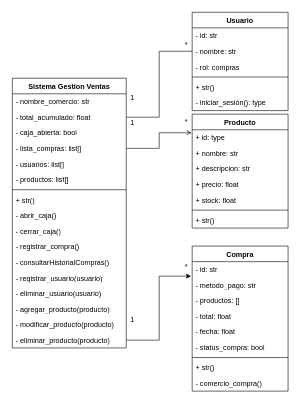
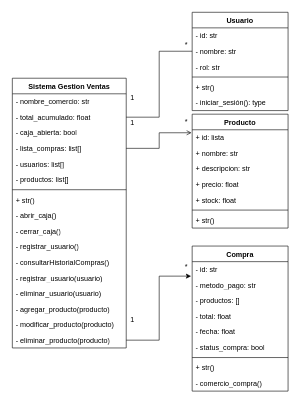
  <mxCell id="0" />
  <mxCell id="1" parent="0" />
  <mxCell id="2" value="Usuario" style="swimlane;fontStyle=1;align=center;verticalAlign=top;childLayout=stackLayout;horizontal=1;startSize=26;horizontalStack=0;resizeParent=1;resizeParentMax=0;resizeLast=0;collapsible=1;marginBottom=0;whiteSpace=wrap;html=1;" parent="1" vertex="1"><mxGeometry x="320" y="20" width="160" height="164" as="geometry" /></mxCell>
  <mxCell id="3" value="- id: str" style="text;strokeColor=none;fillColor=none;align=left;verticalAlign=top;spacingLeft=4;spacingRight=4;overflow=hidden;rotatable=0;points=[[0,0.5],[1,0.5]];portConstraint=eastwest;whiteSpace=wrap;html=1;" parent="2" vertex="1"><mxGeometry y="26" width="160" height="26" as="geometry" /></mxCell>
  <mxCell id="4" value="- nombre: str" style="text;strokeColor=none;fillColor=none;align=left;verticalAlign=top;spacingLeft=4;spacingRight=4;overflow=hidden;rotatable=0;points=[[0,0.5],[1,0.5]];portConstraint=eastwest;whiteSpace=wrap;html=1;" parent="2" vertex="1"><mxGeometry y="52" width="160" height="26" as="geometry" /></mxCell>
- <mxCell id="5" value="- rol: compras" style="text;strokeColor=none;fillColor=none;align=left;verticalAlign=top;spacingLeft=4;spacingRight=4;overflow=hidden;rotatable=0;points=[[0,0.5],[1,0.5]];portConstraint=eastwest;whiteSpace=wrap;html=1;" parent="2" vertex="1"><mxGeometry y="78" width="160" height="26" as="geometry" /></mxCell>
+ <mxCell id="5" value="- rol: str" style="text;strokeColor=none;fillColor=none;align=left;verticalAlign=top;spacingLeft=4;spacingRight=4;overflow=hidden;rotatable=0;points=[[0,0.5],[1,0.5]];portConstraint=eastwest;whiteSpace=wrap;html=1;" parent="2" vertex="1"><mxGeometry y="78" width="160" height="26" as="geometry" /></mxCell>
  <mxCell id="6" value="" style="line;strokeWidth=1;fillColor=none;align=left;verticalAlign=middle;spacingTop=-1;spacingLeft=3;spacingRight=3;rotatable=0;labelPosition=right;points=[];portConstraint=eastwest;strokeColor=inherit;" parent="2" vertex="1"><mxGeometry y="104" width="160" height="8" as="geometry" /></mxCell>
  <mxCell id="7" value="+ str()" style="text;strokeColor=none;fillColor=none;align=left;verticalAlign=top;spacingLeft=4;spacingRight=4;overflow=hidden;rotatable=0;points=[[0,0.5],[1,0.5]];portConstraint=eastwest;whiteSpace=wrap;html=1;" parent="2" vertex="1"><mxGeometry y="112" width="160" height="26" as="geometry" /></mxCell>
  <mxCell id="8" value="- iniciar_sesión(): type" style="text;strokeColor=none;fillColor=none;align=left;verticalAlign=top;spacingLeft=4;spacingRight=4;overflow=hidden;rotatable=0;points=[[0,0.5],[1,0.5]];portConstraint=eastwest;whiteSpace=wrap;html=1;" parent="2" vertex="1"><mxGeometry y="138" width="160" height="26" as="geometry" /></mxCell>
  <mxCell id="9" value="Producto" style="swimlane;fontStyle=1;align=center;verticalAlign=top;childLayout=stackLayout;horizontal=1;startSize=26;horizontalStack=0;resizeParent=1;resizeParentMax=0;resizeLast=0;collapsible=1;marginBottom=0;whiteSpace=wrap;html=1;" parent="1" vertex="1"><mxGeometry x="320" y="190" width="160" height="190" as="geometry" /></mxCell>
- <mxCell id="10" value="+ id: type" style="text;strokeColor=none;fillColor=none;align=left;verticalAlign=top;spacingLeft=4;spacingRight=4;overflow=hidden;rotatable=0;points=[[0,0.5],[1,0.5]];portConstraint=eastwest;whiteSpace=wrap;html=1;" parent="9" vertex="1"><mxGeometry y="26" width="160" height="26" as="geometry" /></mxCell>
+ <mxCell id="10" value="+ id: lista" style="text;strokeColor=none;fillColor=none;align=left;verticalAlign=top;spacingLeft=4;spacingRight=4;overflow=hidden;rotatable=0;points=[[0,0.5],[1,0.5]];portConstraint=eastwest;whiteSpace=wrap;html=1;" parent="9" vertex="1"><mxGeometry y="26" width="160" height="26" as="geometry" /></mxCell>
  <mxCell id="11" value="+ nombre: str" style="text;strokeColor=none;fillColor=none;align=left;verticalAlign=top;spacingLeft=4;spacingRight=4;overflow=hidden;rotatable=0;points=[[0,0.5],[1,0.5]];portConstraint=eastwest;whiteSpace=wrap;html=1;" parent="9" vertex="1"><mxGeometry y="52" width="160" height="26" as="geometry" /></mxCell>
  <mxCell id="12" value="+ descripcion: str" style="text;strokeColor=none;fillColor=none;align=left;verticalAlign=top;spacingLeft=4;spacingRight=4;overflow=hidden;rotatable=0;points=[[0,0.5],[1,0.5]];portConstraint=eastwest;whiteSpace=wrap;html=1;" parent="9" vertex="1"><mxGeometry y="78" width="160" height="26" as="geometry" /></mxCell>
  <mxCell id="13" value="+ precio: float" style="text;strokeColor=none;fillColor=none;align=left;verticalAlign=top;spacingLeft=4;spacingRight=4;overflow=hidden;rotatable=0;points=[[0,0.5],[1,0.5]];portConstraint=eastwest;whiteSpace=wrap;html=1;" parent="9" vertex="1"><mxGeometry y="104" width="160" height="26" as="geometry" /></mxCell>
  <mxCell id="14" value="+ stock: float" style="text;strokeColor=none;fillColor=none;align=left;verticalAlign=top;spacingLeft=4;spacingRight=4;overflow=hidden;rotatable=0;points=[[0,0.5],[1,0.5]];portConstraint=eastwest;whiteSpace=wrap;html=1;" parent="9" vertex="1"><mxGeometry y="130" width="160" height="26" as="geometry" /></mxCell>
  <mxCell id="15" value="" style="line;strokeWidth=1;fillColor=none;align=left;verticalAlign=middle;spacingTop=-1;spacingLeft=3;spacingRight=3;rotatable=0;labelPosition=right;points=[];portConstraint=eastwest;strokeColor=inherit;" parent="9" vertex="1"><mxGeometry y="156" width="160" height="8" as="geometry" /></mxCell>
  <mxCell id="16" value="+ str()" style="text;strokeColor=none;fillColor=none;align=left;verticalAlign=top;spacingLeft=4;spacingRight=4;overflow=hidden;rotatable=0;points=[[0,0.5],[1,0.5]];portConstraint=eastwest;whiteSpace=wrap;html=1;" parent="9" vertex="1"><mxGeometry y="164" width="160" height="26" as="geometry" /></mxCell>
  <mxCell id="17" value="Sistema Gestion Ventas" style="swimlane;fontStyle=1;align=center;verticalAlign=top;childLayout=stackLayout;horizontal=1;startSize=26;horizontalStack=0;resizeParent=1;resizeParentMax=0;resizeLast=0;collapsible=1;marginBottom=0;whiteSpace=wrap;html=1;" parent="1" vertex="1"><mxGeometry x="20" y="130" width="190" height="450" as="geometry" /></mxCell>
  <mxCell id="18" value="- nombre_comercio: str" style="text;strokeColor=none;fillColor=none;align=left;verticalAlign=top;spacingLeft=4;spacingRight=4;overflow=hidden;rotatable=0;points=[[0,0.5],[1,0.5]];portConstraint=eastwest;whiteSpace=wrap;html=1;" vertex="1" parent="17"><mxGeometry y="26" width="190" height="26" as="geometry" /></mxCell>
  <mxCell id="19" value="- total_acumulado: float" style="text;strokeColor=none;fillColor=none;align=left;verticalAlign=top;spacingLeft=4;spacingRight=4;overflow=hidden;rotatable=0;points=[[0,0.5],[1,0.5]];portConstraint=eastwest;whiteSpace=wrap;html=1;" parent="17" vertex="1"><mxGeometry y="52" width="190" height="26" as="geometry" /></mxCell>
  <mxCell id="20" value="- caja_abierta: bool" style="text;strokeColor=none;fillColor=none;align=left;verticalAlign=top;spacingLeft=4;spacingRight=4;overflow=hidden;rotatable=0;points=[[0,0.5],[1,0.5]];portConstraint=eastwest;whiteSpace=wrap;html=1;" parent="17" vertex="1"><mxGeometry y="78" width="190" height="26" as="geometry" /></mxCell>
  <mxCell id="21" value="- lista_compras: list[]&amp;nbsp;" style="text;strokeColor=none;fillColor=none;align=left;verticalAlign=top;spacingLeft=4;spacingRight=4;overflow=hidden;rotatable=0;points=[[0,0.5],[1,0.5]];portConstraint=eastwest;whiteSpace=wrap;html=1;" parent="17" vertex="1"><mxGeometry y="104" width="190" height="26" as="geometry" /></mxCell>
  <mxCell id="22" value="- usuarios: list[]&amp;nbsp;" style="text;strokeColor=none;fillColor=none;align=left;verticalAlign=top;spacingLeft=4;spacingRight=4;overflow=hidden;rotatable=0;points=[[0,0.5],[1,0.5]];portConstraint=eastwest;whiteSpace=wrap;html=1;" parent="17" vertex="1"><mxGeometry y="130" width="190" height="26" as="geometry" /></mxCell>
  <mxCell id="23" value="- productos: list[]&amp;nbsp;" style="text;strokeColor=none;fillColor=none;align=left;verticalAlign=top;spacingLeft=4;spacingRight=4;overflow=hidden;rotatable=0;points=[[0,0.5],[1,0.5]];portConstraint=eastwest;whiteSpace=wrap;html=1;" parent="17" vertex="1"><mxGeometry y="156" width="190" height="26" as="geometry" /></mxCell>
  <mxCell id="24" value="" style="line;strokeWidth=1;fillColor=none;align=left;verticalAlign=middle;spacingTop=-1;spacingLeft=3;spacingRight=3;rotatable=0;labelPosition=right;points=[];portConstraint=eastwest;strokeColor=inherit;" parent="17" vertex="1"><mxGeometry y="182" width="190" height="8" as="geometry" /></mxCell>
  <mxCell id="25" value="+ str()" style="text;strokeColor=none;fillColor=none;align=left;verticalAlign=top;spacingLeft=4;spacingRight=4;overflow=hidden;rotatable=0;points=[[0,0.5],[1,0.5]];portConstraint=eastwest;whiteSpace=wrap;html=1;" parent="17" vertex="1"><mxGeometry y="190" width="190" height="26" as="geometry" /></mxCell>
  <mxCell id="26" value="- abrir_caja()" style="text;strokeColor=none;fillColor=none;align=left;verticalAlign=top;spacingLeft=4;spacingRight=4;overflow=hidden;rotatable=0;points=[[0,0.5],[1,0.5]];portConstraint=eastwest;whiteSpace=wrap;html=1;" parent="17" vertex="1"><mxGeometry y="216" width="190" height="26" as="geometry" /></mxCell>
  <mxCell id="27" value="- cerrar_caja()" style="text;strokeColor=none;fillColor=none;align=left;verticalAlign=top;spacingLeft=4;spacingRight=4;overflow=hidden;rotatable=0;points=[[0,0.5],[1,0.5]];portConstraint=eastwest;whiteSpace=wrap;html=1;" vertex="1" parent="17"><mxGeometry y="242" width="190" height="26" as="geometry" /></mxCell>
- <mxCell id="28" value="- registrar_compra()" style="text;strokeColor=none;fillColor=none;align=left;verticalAlign=top;spacingLeft=4;spacingRight=4;overflow=hidden;rotatable=0;points=[[0,0.5],[1,0.5]];portConstraint=eastwest;whiteSpace=wrap;html=1;" parent="17" vertex="1"><mxGeometry y="268" width="190" height="26" as="geometry" /></mxCell>
+ <mxCell id="28" value="- registrar_usuario()" style="text;strokeColor=none;fillColor=none;align=left;verticalAlign=top;spacingLeft=4;spacingRight=4;overflow=hidden;rotatable=0;points=[[0,0.5],[1,0.5]];portConstraint=eastwest;whiteSpace=wrap;html=1;" parent="17" vertex="1"><mxGeometry y="268" width="190" height="26" as="geometry" /></mxCell>
  <mxCell id="29" value="- consultarHistorialCompras()" style="text;strokeColor=none;fillColor=none;align=left;verticalAlign=top;spacingLeft=4;spacingRight=4;overflow=hidden;rotatable=0;points=[[0,0.5],[1,0.5]];portConstraint=eastwest;whiteSpace=wrap;html=1;" parent="17" vertex="1"><mxGeometry y="294" width="190" height="26" as="geometry" /></mxCell>
  <mxCell id="30" value="- registrar_usuario(usuario)" style="text;strokeColor=none;fillColor=none;align=left;verticalAlign=top;spacingLeft=4;spacingRight=4;overflow=hidden;rotatable=0;points=[[0,0.5],[1,0.5]];portConstraint=eastwest;whiteSpace=wrap;html=1;" parent="17" vertex="1"><mxGeometry y="320" width="190" height="26" as="geometry" /></mxCell>
  <mxCell id="31" value="- eliminar_usuario(usuario)" style="text;strokeColor=none;fillColor=none;align=left;verticalAlign=top;spacingLeft=4;spacingRight=4;overflow=hidden;rotatable=0;points=[[0,0.5],[1,0.5]];portConstraint=eastwest;whiteSpace=wrap;html=1;" parent="17" vertex="1"><mxGeometry y="346" width="190" height="26" as="geometry" /></mxCell>
  <mxCell id="32" value="- agregar_producto(producto)" style="text;strokeColor=none;fillColor=none;align=left;verticalAlign=top;spacingLeft=4;spacingRight=4;overflow=hidden;rotatable=0;points=[[0,0.5],[1,0.5]];portConstraint=eastwest;whiteSpace=wrap;html=1;" parent="17" vertex="1"><mxGeometry y="372" width="190" height="26" as="geometry" /></mxCell>
  <mxCell id="33" value="- modificar_producto(producto)" style="text;strokeColor=none;fillColor=none;align=left;verticalAlign=top;spacingLeft=4;spacingRight=4;overflow=hidden;rotatable=0;points=[[0,0.5],[1,0.5]];portConstraint=eastwest;whiteSpace=wrap;html=1;" parent="17" vertex="1"><mxGeometry y="398" width="190" height="26" as="geometry" /></mxCell>
  <mxCell id="34" value="- eliminar_producto(producto)" style="text;strokeColor=none;fillColor=none;align=left;verticalAlign=top;spacingLeft=4;spacingRight=4;overflow=hidden;rotatable=0;points=[[0,0.5],[1,0.5]];portConstraint=eastwest;whiteSpace=wrap;html=1;" parent="17" vertex="1"><mxGeometry y="424" width="190" height="26" as="geometry" /></mxCell>
  <mxCell id="35" value="Compra" style="swimlane;fontStyle=1;align=center;verticalAlign=top;childLayout=stackLayout;horizontal=1;startSize=26;horizontalStack=0;resizeParent=1;resizeParentMax=0;resizeLast=0;collapsible=1;marginBottom=0;whiteSpace=wrap;html=1;" parent="1" vertex="1"><mxGeometry x="320" y="410" width="160" height="242" as="geometry" /></mxCell>
  <mxCell id="36" value="- id: str" style="text;strokeColor=none;fillColor=none;align=left;verticalAlign=top;spacingLeft=4;spacingRight=4;overflow=hidden;rotatable=0;points=[[0,0.5],[1,0.5]];portConstraint=eastwest;whiteSpace=wrap;html=1;" parent="35" vertex="1"><mxGeometry y="26" width="160" height="26" as="geometry" /></mxCell>
  <mxCell id="37" value="- metodo_pago: str" style="text;strokeColor=none;fillColor=none;align=left;verticalAlign=top;spacingLeft=4;spacingRight=4;overflow=hidden;rotatable=0;points=[[0,0.5],[1,0.5]];portConstraint=eastwest;whiteSpace=wrap;html=1;" parent="35" vertex="1"><mxGeometry y="52" width="160" height="26" as="geometry" /></mxCell>
  <mxCell id="38" value="- productos: []" style="text;strokeColor=none;fillColor=none;align=left;verticalAlign=top;spacingLeft=4;spacingRight=4;overflow=hidden;rotatable=0;points=[[0,0.5],[1,0.5]];portConstraint=eastwest;whiteSpace=wrap;html=1;" parent="35" vertex="1"><mxGeometry y="78" width="160" height="26" as="geometry" /></mxCell>
  <mxCell id="39" value="- total: float" style="text;strokeColor=none;fillColor=none;align=left;verticalAlign=top;spacingLeft=4;spacingRight=4;overflow=hidden;rotatable=0;points=[[0,0.5],[1,0.5]];portConstraint=eastwest;whiteSpace=wrap;html=1;" parent="35" vertex="1"><mxGeometry y="104" width="160" height="26" as="geometry" /></mxCell>
  <mxCell id="40" value="- fecha: float" style="text;strokeColor=none;fillColor=none;align=left;verticalAlign=top;spacingLeft=4;spacingRight=4;overflow=hidden;rotatable=0;points=[[0,0.5],[1,0.5]];portConstraint=eastwest;whiteSpace=wrap;html=1;" parent="35" vertex="1"><mxGeometry y="130" width="160" height="26" as="geometry" /></mxCell>
  <mxCell id="41" value="- status_compra: bool" style="text;strokeColor=none;fillColor=none;align=left;verticalAlign=top;spacingLeft=4;spacingRight=4;overflow=hidden;rotatable=0;points=[[0,0.5],[1,0.5]];portConstraint=eastwest;whiteSpace=wrap;html=1;" parent="35" vertex="1"><mxGeometry y="156" width="160" height="26" as="geometry" /></mxCell>
  <mxCell id="42" value="" style="line;strokeWidth=1;fillColor=none;align=left;verticalAlign=middle;spacingTop=-1;spacingLeft=3;spacingRight=3;rotatable=0;labelPosition=right;points=[];portConstraint=eastwest;strokeColor=inherit;" parent="35" vertex="1"><mxGeometry y="182" width="160" height="8" as="geometry" /></mxCell>
  <mxCell id="43" value="+ str()" style="text;strokeColor=none;fillColor=none;align=left;verticalAlign=top;spacingLeft=4;spacingRight=4;overflow=hidden;rotatable=0;points=[[0,0.5],[1,0.5]];portConstraint=eastwest;whiteSpace=wrap;html=1;" parent="35" vertex="1"><mxGeometry y="190" width="160" height="26" as="geometry" /></mxCell>
  <mxCell id="44" value="- comercio_compra()" style="text;strokeColor=none;fillColor=none;align=left;verticalAlign=top;spacingLeft=4;spacingRight=4;overflow=hidden;rotatable=0;points=[[0,0.5],[1,0.5]];portConstraint=eastwest;whiteSpace=wrap;html=1;" parent="35" vertex="1"><mxGeometry y="216" width="160" height="26" as="geometry" /></mxCell>
  <mxCell id="45" style="edgeStyle=orthogonalEdgeStyle;rounded=0;orthogonalLoop=1;jettySize=auto;html=1;exitX=1;exitY=0.5;exitDx=0;exitDy=0;entryX=-0.011;entryY=0.93;entryDx=0;entryDy=0;entryPerimeter=0;" parent="1" source="34" target="36" edge="1"><mxGeometry relative="1" as="geometry" /></mxCell>
  <mxCell id="46" style="edgeStyle=orthogonalEdgeStyle;rounded=0;orthogonalLoop=1;jettySize=auto;html=1;exitX=1;exitY=0.5;exitDx=0;exitDy=0;entryX=-0.007;entryY=0.192;entryDx=0;entryDy=0;entryPerimeter=0;endArrow=open;" parent="1" source="21" target="10" edge="1"><mxGeometry relative="1" as="geometry" /></mxCell>
  <mxCell id="47" style="edgeStyle=orthogonalEdgeStyle;rounded=0;orthogonalLoop=1;jettySize=auto;html=1;exitX=1;exitY=0.5;exitDx=0;exitDy=0;entryX=0;entryY=0.5;entryDx=0;entryDy=0;endArrow=none;" parent="1" source="19" target="4" edge="1"><mxGeometry relative="1" as="geometry" /></mxCell>
  <mxCell id="48" value="1" style="text;html=1;align=center;verticalAlign=middle;resizable=0;points=[];autosize=1;strokeColor=none;fillColor=none;" parent="1" vertex="1"><mxGeometry x="205" y="518" width="30" height="30" as="geometry" /></mxCell>
  <mxCell id="49" value="*" style="text;html=1;align=center;verticalAlign=middle;resizable=0;points=[];autosize=1;strokeColor=none;fillColor=none;" parent="1" vertex="1"><mxGeometry x="295" y="430" width="30" height="30" as="geometry" /></mxCell>
  <mxCell id="50" value="1" style="text;html=1;align=center;verticalAlign=middle;resizable=0;points=[];autosize=1;strokeColor=none;fillColor=none;" parent="1" vertex="1"><mxGeometry x="205" y="190" width="30" height="30" as="geometry" /></mxCell>
  <mxCell id="51" value="*" style="text;html=1;align=center;verticalAlign=middle;resizable=0;points=[];autosize=1;strokeColor=none;fillColor=none;" parent="1" vertex="1"><mxGeometry x="295" y="188" width="30" height="30" as="geometry" /></mxCell>
  <mxCell id="52" value="1" style="text;html=1;align=center;verticalAlign=middle;resizable=0;points=[];autosize=1;strokeColor=none;fillColor=none;" parent="1" vertex="1"><mxGeometry x="205" y="148" width="30" height="30" as="geometry" /></mxCell>
  <mxCell id="53" value="*" style="text;html=1;align=center;verticalAlign=middle;resizable=0;points=[];autosize=1;strokeColor=none;fillColor=none;" parent="1" vertex="1"><mxGeometry x="295" y="60" width="30" height="30" as="geometry" /></mxCell>
